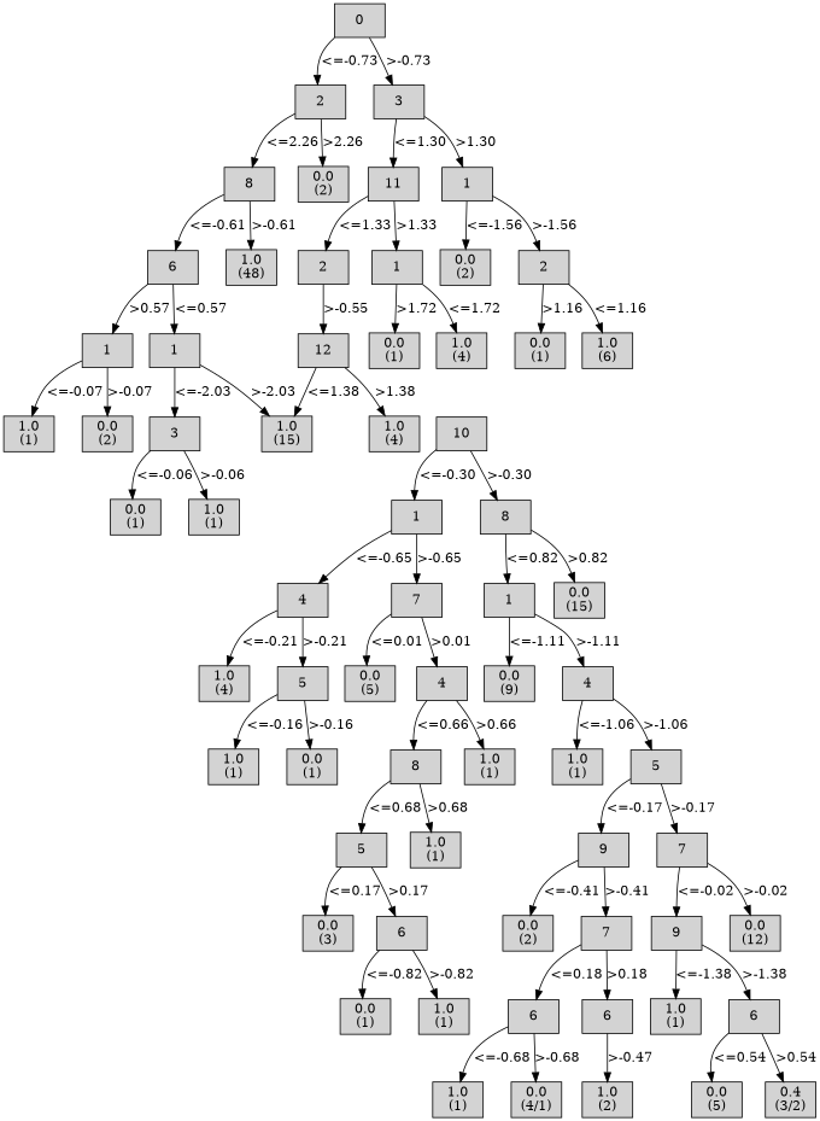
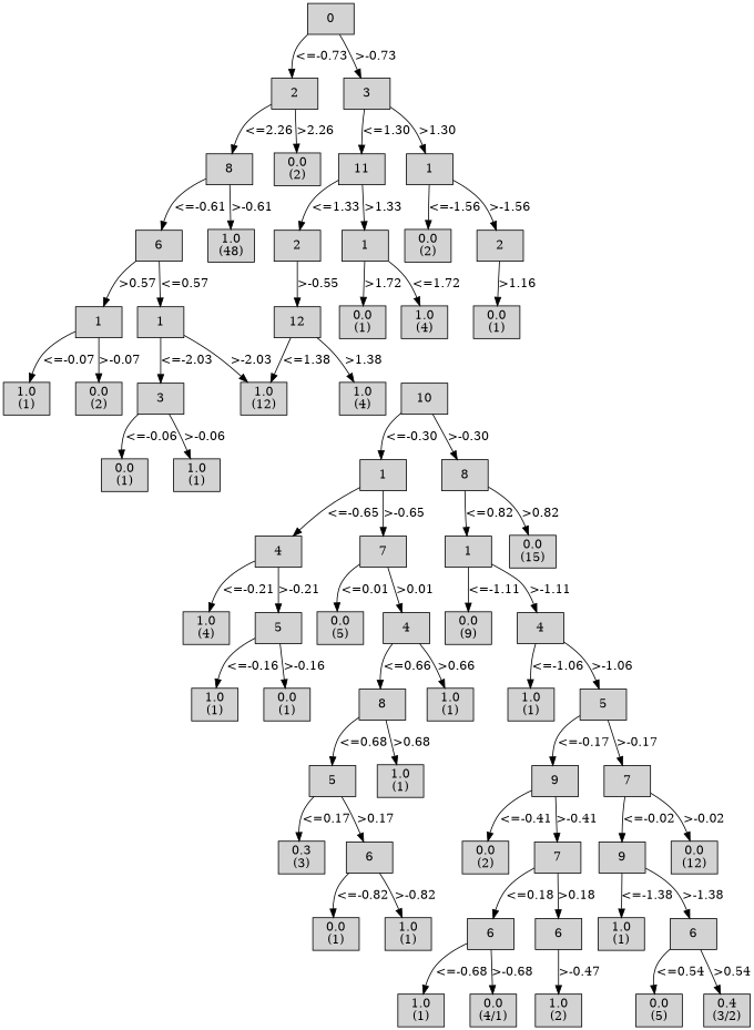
  digraph {
    node [shape=box style=filled weight=5]
    n1 [label="0\n" weight=1]
    n2 [label="1.0\n(1)\n" weight=10]
    n3 [label="0.0\n(1)\n" weight=10]
    n4 [label="8\n" weight=10]
    n5 [label="1.0\n(1)\n" weight=10]
    n6 [label="1.0\n(1)\n" weight=10]
    n7 [label="5\n" weight=10]
    n8 [label="5\n" weight=11]
    n9 [label="1.0\n(1)\n" weight=11]
    n10 [label="9\n" weight=11]
    n11 [label="7\n" weight=11]
-   n12 [label="0.0\n(3)\n" weight=12]
+   n12 [label="0.3\n(3)\n" weight=12]
    n13 [label="6\n" weight=12]
    n14 [label="0.0\n(2)\n" weight=12]
    n15 [label="7\n" weight=12]
    n16 [label="9\n" weight=12]
    n17 [label="0.0\n(12)\n" weight=12]
    n18 [label="0.0\n(1)\n" weight=13]
    n19 [label="1.0\n(1)\n" weight=13]
    n20 [label="6\n" weight=13]
    n21 [label="6\n" weight=13]
    n22 [label="1.0\n(1)\n" weight=13]
    n23 [label="6\n" weight=13]
    n24 [label="1.0\n(1)\n" weight=14]
    n25 [label="0.0\n(4/1)\n" weight=14]
    n26 [label="1.0\n(2)\n" weight=14]
    n27 [label="0.0\n(5)\n" weight=14]
    n28 [label="0.4\n(3/2)\n" weight=14]
    n29 [label="2\n" weight=2]
    n30 [label="3\n" weight=2]
    n31 [label="8\n" weight=3]
    n32 [label="0.0\n(2)\n" weight=3]
    n33 [label="11\n" weight=3]
    n34 [label="1\n" weight=3]
    n35 [label="6\n" weight=4]
    n36 [label="1.0\n(48)\n" weight=4]
    n37 [label="2\n" weight=4]
    n38 [label="1\n" weight=4]
    n39 [label="0.0\n(2)\n" weight=4]
    n40 [label="2\n" weight=4]
    n41 [label="1\n"]
    n42 [label="1\n"]
    n43 [label="12\n"]
    n44 [label="1.0\n(4)\n"]
    n45 [label="0.0\n(1)\n"]
-   n46 [label="1.0\n(6)\n"]
    n47 [label="0.0\n(1)\n"]
    n48 [label="3\n" weight=6]
-   n49 [label="1.0\n(15)\n" weight=6]
+   n49 [label="1.0\n(12)\n" weight=6]
    n50 [label="1.0\n(1)\n" weight=6]
    n51 [label="0.0\n(2)\n" weight=6]
    n52 [label="10\n" weight=6]
    n53 [label="1.0\n(4)\n" weight=6]
    n54 [label="0.0\n(1)\n" weight=7]
    n55 [label="1.0\n(1)\n" weight=7]
    n56 [label="1\n" weight=7]
    n57 [label="8\n" weight=7]
    n58 [label="4\n" weight=8]
    n59 [label="7\n" weight=8]
    n60 [label="1\n" weight=8]
    n61 [label="0.0\n(15)\n" weight=8]
    n62 [label="1.0\n(4)\n" weight=9]
    n63 [label="5\n" weight=9]
    n64 [label="0.0\n(5)\n" weight=9]
    n65 [label="4\n" weight=9]
    n66 [label="0.0\n(9)\n" weight=9]
    n67 [label="4\n" weight=9]
    subgraph sub_1 {
      rank=same
      n1
    }
    subgraph sub_2 {
      rank=same
      n2
      n3
      n4
      n5
      n6
      n7
    }
    subgraph sub_3 {
      rank=same
      n8
      n9
      n10
      n11
    }
    subgraph sub_4 {
      rank=same
      n12
      n13
      n14
      n15
      n16
      n17
    }
    subgraph sub_5 {
      rank=same
      n18
      n19
      n20
      n21
      n22
      n23
    }
    subgraph sub_6 {
      rank=same
      n24
      n25
      n26
      n27
      n28
    }
    subgraph sub_7 {
      rank=same
      n29
      n30
    }
    subgraph sub_8 {
      rank=same
      n31
      n32
      n33
      n34
    }
    subgraph sub_9 {
      rank=same
      n35
      n36
      n37
      n38
      n39
      n40
    }
    subgraph sub_10 {
      rank=same
      n41
      n42
      n43
      n44
      n45
-     n46
      n47
    }
    subgraph sub_11 {
      rank=same
      n48
      n49
      n50
      n51
      n52
      n53
    }
    subgraph sub_12 {
      rank=same
      n54
      n55
      n56
      n57
    }
    subgraph sub_13 {
      rank=same
      n58
      n59
      n60
      n61
    }
    subgraph sub_14 {
      rank=same
      n62
      n63
      n64
      n65
      n66
      n67
    }
    n1 -> n29 [label="<=-0.73"]
    n1 -> n30 [label=">-0.73"]
    n4 -> n8 [label="<=0.68"]
    n4 -> n9 [label=">0.68"]
    n7 -> n10 [label="<=-0.17"]
    n7 -> n11 [label=">-0.17"]
    n8 -> n12 [label="<=0.17"]
    n8 -> n13 [label=">0.17"]
    n10 -> n14 [label="<=-0.41"]
    n10 -> n15 [label=">-0.41"]
    n11 -> n16 [label="<=-0.02"]
    n11 -> n17 [label=">-0.02"]
    n13 -> n18 [label="<=-0.82"]
    n13 -> n19 [label=">-0.82"]
    n15 -> n20 [label="<=0.18"]
    n15 -> n21 [label=">0.18"]
    n16 -> n22 [label="<=-1.38"]
    n16 -> n23 [label=">-1.38"]
    n20 -> n24 [label="<=-0.68"]
    n20 -> n25 [label=">-0.68"]
    n21 -> n26 [label=">-0.47"]
    n23 -> n27 [label="<=0.54"]
    n23 -> n28 [label=">0.54"]
    n29 -> n31 [label="<=2.26"]
    n29 -> n32 [label=">2.26"]
    n30 -> n33 [label="<=1.30"]
    n30 -> n34 [label=">1.30"]
    n31 -> n35 [label="<=-0.61"]
    n31 -> n36 [label=">-0.61"]
    n33 -> n37 [label="<=1.33"]
    n33 -> n38 [label=">1.33"]
    n34 -> n39 [label="<=-1.56"]
    n34 -> n40 [label=">-1.56"]
    n35 -> n41 [label="<=0.57"]
    n35 -> n42 [label=">0.57"]
    n37 -> n43 [label=">-0.55"]
    n38 -> n44 [label="<=1.72"]
    n38 -> n45 [label=">1.72"]
-   n40 -> n46 [label="<=1.16"]
    n40 -> n47 [label=">1.16"]
    n41 -> n48 [label="<=-2.03"]
    n41 -> n49 [label=">-2.03"]
    n42 -> n50 [label="<=-0.07"]
    n42 -> n51 [label=">-0.07"]
    n43 -> n49 [label="<=1.38"]
    n43 -> n53 [label=">1.38"]
    n48 -> n54 [label="<=-0.06"]
    n48 -> n55 [label=">-0.06"]
    n52 -> n56 [label="<=-0.30"]
    n52 -> n57 [label=">-0.30"]
    n56 -> n58 [label="<=-0.65"]
    n56 -> n59 [label=">-0.65"]
    n57 -> n60 [label="<=0.82"]
    n57 -> n61 [label=">0.82"]
    n58 -> n62 [label="<=-0.21"]
    n58 -> n63 [label=">-0.21"]
    n59 -> n64 [label="<=0.01"]
    n59 -> n65 [label=">0.01"]
    n60 -> n66 [label="<=-1.11"]
    n60 -> n67 [label=">-1.11"]
    n63 -> n2 [label="<=-0.16"]
    n63 -> n3 [label=">-0.16"]
    n65 -> n4 [label="<=0.66"]
    n65 -> n5 [label=">0.66"]
    n67 -> n6 [label="<=-1.06"]
    n67 -> n7 [label=">-1.06"]
  }
